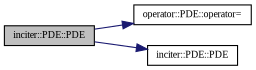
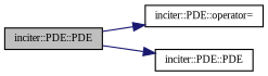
  digraph {
    rankdir=LR
    fontname="Liberation Serif"
    node [color=black fontname="Liberation Serif" fontsize=9 shape=record]
    edge [color=midnightblue fontname="Liberation Serif" fontsize=9 labelfontname="sans-serif" labelfontsize=9 style=solid]
    n1 [fillcolor=grey75 fontcolor=black height=0.2 label="inciter::PDE::PDE" style=filled width=0.4]
-   n2 [height=0.2 label="operator::PDE::operator=" width=0.4]
+   n2 [height=0.2 label="inciter::PDE::operator=" width=0.4]
    n3 [height=0.2 label="inciter::PDE::PDE" width=0.4]
    n1 -> n2
    n1 -> n3
  }
